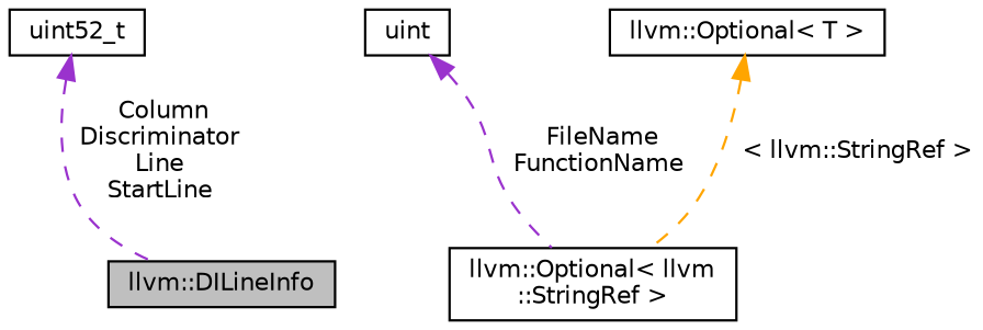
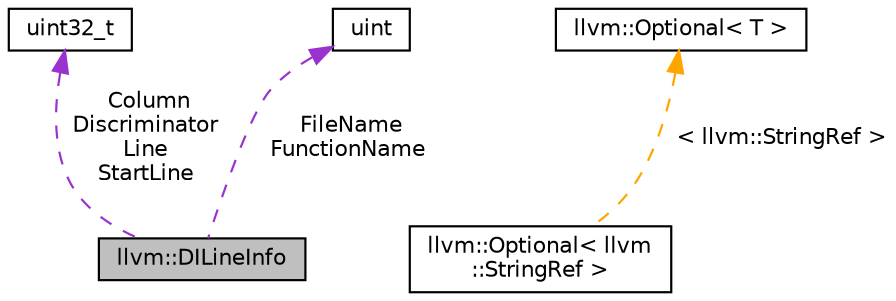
  digraph {
    node [color=black fontname=Helvetica fontsize=10 shape=box]
    edge [color=darkorchid3 dir=back fontname=Helvetica fontsize=10 labelfontname=Helvetica labelfontsize=10 style=dashed]
    n1 [fillcolor=grey75 fontcolor=black height=0.2 label="llvm::DILineInfo" style=filled width=0.4]
    n2 [height=0.2 label=uint width=0.4]
    n3 [height=0.2 label="llvm::Optional\< llvm\l::StringRef \>" width=0.4]
    n4 [height=0.2 label="llvm::Optional\< T \>" width=0.4]
-   n5 [height=0.2 label=uint52_t width=0.4]
-   n2 -> n3 [label=" FileName\nFunctionName"]
+   n5 [height=0.2 label=uint32_t width=0.4]
+   n2 -> n1 [label=" FileName\nFunctionName"]
    n4 -> n3 [color=orange label=" \< llvm::StringRef \>"]
    n5 -> n1 [label=" Column\nDiscriminator\nLine\nStartLine"]
  }
